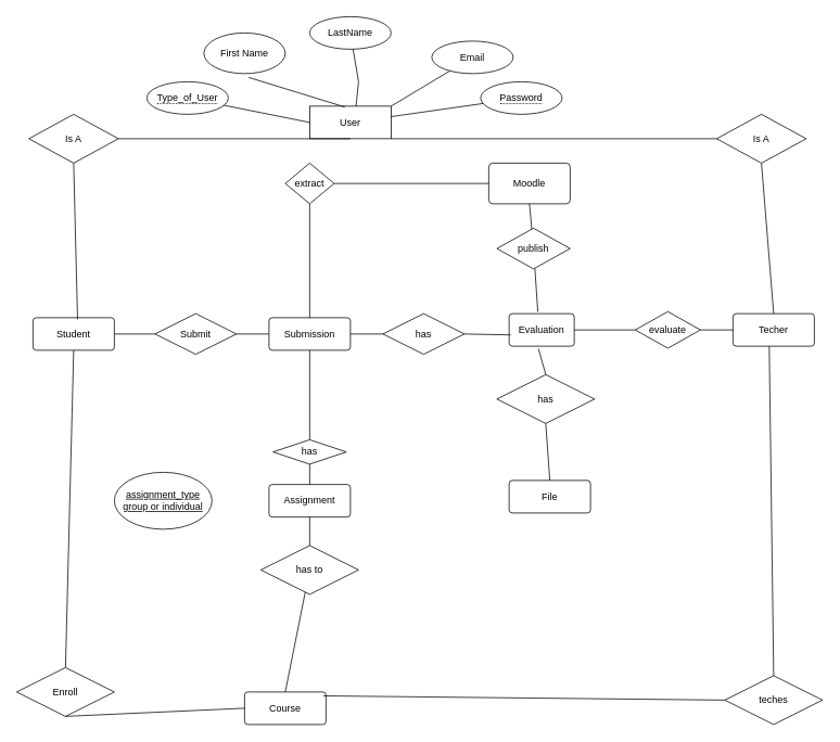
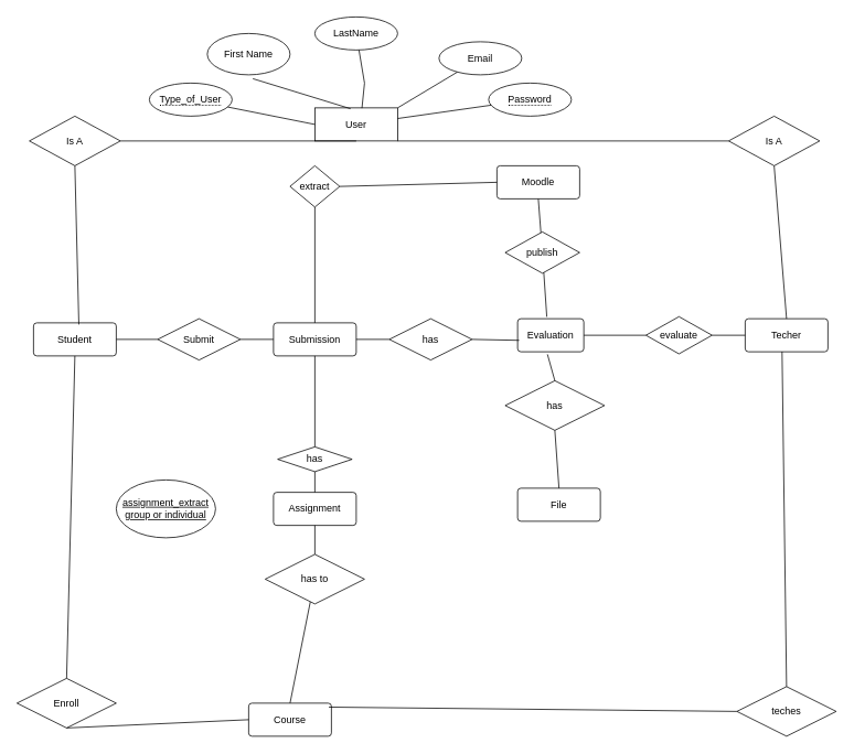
  <mxCell id="0" />
  <mxCell id="1" parent="0" />
  <mxCell id="2" value="First Name" style="ellipse;whiteSpace=wrap;html=1;align=center;" vertex="1" parent="1"><mxGeometry x="250" y="40" width="100" height="50" as="geometry" /></mxCell>
  <mxCell id="3" value="User" style="whiteSpace=wrap;html=1;align=center;" vertex="1" parent="1"><mxGeometry x="380" y="130" width="100" height="40" as="geometry" /></mxCell>
  <mxCell id="4" value="" style="endArrow=none;html=1;rounded=0;entryX=0.431;entryY=0.025;entryDx=0;entryDy=0;entryPerimeter=0;exitX=0.551;exitY=1.094;exitDx=0;exitDy=0;exitPerimeter=0;" edge="1" parent="1" source="2" target="3"><mxGeometry relative="1" as="geometry"><mxPoint x="460" y="80" as="sourcePoint" /><mxPoint x="500" y="130" as="targetPoint" /></mxGeometry></mxCell>
  <mxCell id="5" value="LastName" style="ellipse;whiteSpace=wrap;html=1;align=center;" vertex="1" parent="1"><mxGeometry x="380" y="20" width="100" height="40" as="geometry" /></mxCell>
  <mxCell id="6" value="Email" style="ellipse;whiteSpace=wrap;html=1;align=center;" vertex="1" parent="1"><mxGeometry x="530" y="50" width="100" height="40" as="geometry" /></mxCell>
  <mxCell id="7" value="" style="endArrow=none;html=1;rounded=0;entryX=1;entryY=0;entryDx=0;entryDy=0;" edge="1" parent="1" source="6" target="3"><mxGeometry relative="1" as="geometry"><mxPoint x="365" y="84" as="sourcePoint" /><mxPoint x="403" y="181" as="targetPoint" /></mxGeometry></mxCell>
  <mxCell id="8" value="" style="endArrow=none;html=1;rounded=0;entryX=0.569;entryY=0.008;entryDx=0;entryDy=0;entryPerimeter=0;" edge="1" parent="1" source="5" target="3"><mxGeometry relative="1" as="geometry"><mxPoint x="375" y="94" as="sourcePoint" /><mxPoint x="413" y="191" as="targetPoint" /><Array as="points"><mxPoint x="440" y="100" /></Array></mxGeometry></mxCell>
  <mxCell id="9" value="&lt;span style=&quot;border-bottom: 1px dotted&quot;&gt;Type_of_User&lt;/span&gt;" style="ellipse;whiteSpace=wrap;html=1;align=center;" vertex="1" parent="1"><mxGeometry x="180" y="100" width="100" height="40" as="geometry" /></mxCell>
  <mxCell id="10" value="" style="endArrow=none;html=1;rounded=0;exitX=0;exitY=0.5;exitDx=0;exitDy=0;" edge="1" parent="1" source="3" target="9"><mxGeometry width="50" height="50" relative="1" as="geometry"><mxPoint x="510" y="110" as="sourcePoint" /><mxPoint x="560" y="60" as="targetPoint" /></mxGeometry></mxCell>
  <mxCell id="11" value="&lt;span style=&quot;border-bottom: 1px dotted&quot;&gt;Password&lt;/span&gt;" style="ellipse;whiteSpace=wrap;html=1;align=center;" vertex="1" parent="1"><mxGeometry x="590" y="100" width="100" height="40" as="geometry" /></mxCell>
  <mxCell id="12" value="" style="endArrow=none;html=1;rounded=0;" edge="1" parent="1" source="3" target="11"><mxGeometry relative="1" as="geometry"><mxPoint x="460" y="80" as="sourcePoint" /><mxPoint x="620" y="80" as="targetPoint" /></mxGeometry></mxCell>
  <mxCell id="13" value="Student" style="rounded=1;arcSize=10;whiteSpace=wrap;html=1;align=center;" vertex="1" parent="1"><mxGeometry x="40" y="390" width="100" height="40" as="geometry" /></mxCell>
  <mxCell id="14" value="Techer" style="rounded=1;arcSize=10;whiteSpace=wrap;html=1;align=center;" vertex="1" parent="1"><mxGeometry x="900" y="385" width="100" height="40" as="geometry" /></mxCell>
  <mxCell id="15" value="Assignment" style="rounded=1;arcSize=10;whiteSpace=wrap;html=1;align=center;" vertex="1" parent="1"><mxGeometry x="330" y="595" width="100" height="40" as="geometry" /></mxCell>
  <mxCell id="16" value="Course" style="rounded=1;arcSize=10;whiteSpace=wrap;html=1;align=center;" vertex="1" parent="1"><mxGeometry x="300" y="850" width="100" height="40" as="geometry" /></mxCell>
  <mxCell id="17" value="Submission" style="rounded=1;arcSize=10;whiteSpace=wrap;html=1;align=center;" vertex="1" parent="1"><mxGeometry x="330" y="390" width="100" height="40" as="geometry" /></mxCell>
  <mxCell id="18" value="Evaluation" style="rounded=1;arcSize=10;whiteSpace=wrap;html=1;align=center;" vertex="1" parent="1"><mxGeometry x="625" y="385" width="80" height="40" as="geometry" /></mxCell>
  <mxCell id="19" value="File" style="rounded=1;arcSize=10;whiteSpace=wrap;html=1;align=center;" vertex="1" parent="1"><mxGeometry x="625" y="590" width="100" height="40" as="geometry" /></mxCell>
  <mxCell id="20" value="Is A" style="shape=rhombus;perimeter=rhombusPerimeter;whiteSpace=wrap;html=1;align=center;" vertex="1" parent="1"><mxGeometry x="35" y="140" width="110" height="60" as="geometry" /></mxCell>
  <mxCell id="21" value="Is A" style="shape=rhombus;perimeter=rhombusPerimeter;whiteSpace=wrap;html=1;align=center;" vertex="1" parent="1"><mxGeometry x="880" y="140" width="110" height="60" as="geometry" /></mxCell>
  <mxCell id="22" value="Enroll" style="shape=rhombus;perimeter=rhombusPerimeter;whiteSpace=wrap;html=1;align=center;" vertex="1" parent="1"><mxGeometry x="20" y="820" width="120" height="60" as="geometry" /></mxCell>
  <mxCell id="23" value="teches" style="shape=rhombus;perimeter=rhombusPerimeter;whiteSpace=wrap;html=1;align=center;" vertex="1" parent="1"><mxGeometry x="890" y="830" width="120" height="60" as="geometry" /></mxCell>
  <mxCell id="24" value="" style="endArrow=none;html=1;rounded=0;exitX=0.548;exitY=0.051;exitDx=0;exitDy=0;exitPerimeter=0;entryX=0.5;entryY=1;entryDx=0;entryDy=0;" edge="1" parent="1" source="13" target="20"><mxGeometry relative="1" as="geometry"><mxPoint x="460" y="240" as="sourcePoint" /><mxPoint x="620" y="240" as="targetPoint" /></mxGeometry></mxCell>
  <mxCell id="25" value="" style="endArrow=none;html=1;rounded=0;exitX=1;exitY=0.5;exitDx=0;exitDy=0;entryX=0.5;entryY=1;entryDx=0;entryDy=0;" edge="1" parent="1" source="20" target="3"><mxGeometry relative="1" as="geometry"><mxPoint x="460" y="240" as="sourcePoint" /><mxPoint x="620" y="240" as="targetPoint" /></mxGeometry></mxCell>
  <mxCell id="26" value="" style="endArrow=none;html=1;rounded=0;exitX=0.5;exitY=1;exitDx=0;exitDy=0;entryX=0.5;entryY=0;entryDx=0;entryDy=0;" edge="1" parent="1" source="21" target="14"><mxGeometry relative="1" as="geometry"><mxPoint x="460" y="240" as="sourcePoint" /><mxPoint x="620" y="240" as="targetPoint" /></mxGeometry></mxCell>
  <mxCell id="27" value="" style="endArrow=none;html=1;rounded=0;exitX=1;exitY=1;exitDx=0;exitDy=0;entryX=0;entryY=0.5;entryDx=0;entryDy=0;" edge="1" parent="1" source="3" target="21"><mxGeometry relative="1" as="geometry"><mxPoint x="850" y="140" as="sourcePoint" /><mxPoint x="880" y="240" as="targetPoint" /></mxGeometry></mxCell>
  <mxCell id="28" value="" style="endArrow=none;html=1;rounded=0;exitX=0.969;exitY=0.12;exitDx=0;exitDy=0;exitPerimeter=0;entryX=0;entryY=0.5;entryDx=0;entryDy=0;" edge="1" parent="1" source="16" target="23"><mxGeometry width="50" height="50" relative="1" as="geometry"><mxPoint x="510" y="470" as="sourcePoint" /><mxPoint x="550" y="430" as="targetPoint" /></mxGeometry></mxCell>
  <mxCell id="29" value="" style="endArrow=none;html=1;rounded=0;exitX=0.446;exitY=0.999;exitDx=0;exitDy=0;exitPerimeter=0;entryX=0.5;entryY=0;entryDx=0;entryDy=0;" edge="1" parent="1" source="14" target="23"><mxGeometry width="50" height="50" relative="1" as="geometry"><mxPoint x="497" y="495" as="sourcePoint" /><mxPoint x="560" y="440" as="targetPoint" /></mxGeometry></mxCell>
  <mxCell id="30" value="" style="endArrow=none;html=1;rounded=0;exitX=0.5;exitY=1;exitDx=0;exitDy=0;entryX=0.5;entryY=0;entryDx=0;entryDy=0;" edge="1" parent="1" source="13" target="22"><mxGeometry width="50" height="50" relative="1" as="geometry"><mxPoint x="620" y="350" as="sourcePoint" /><mxPoint x="560" y="380" as="targetPoint" /></mxGeometry></mxCell>
  <mxCell id="31" value="" style="endArrow=none;html=1;rounded=0;exitX=0;exitY=0.5;exitDx=0;exitDy=0;entryX=0.5;entryY=1;entryDx=0;entryDy=0;" edge="1" parent="1" source="16" target="22"><mxGeometry width="50" height="50" relative="1" as="geometry"><mxPoint x="300" y="350" as="sourcePoint" /><mxPoint x="360" y="380" as="targetPoint" /></mxGeometry></mxCell>
  <mxCell id="32" value="" style="endArrow=none;html=1;rounded=0;exitX=0.5;exitY=0;exitDx=0;exitDy=0;entryX=0.5;entryY=1;entryDx=0;entryDy=0;" edge="1" parent="1" source="34" target="15"><mxGeometry width="50" height="50" relative="1" as="geometry"><mxPoint x="400" y="510" as="sourcePoint" /><mxPoint x="360" y="440" as="targetPoint" /></mxGeometry></mxCell>
  <mxCell id="33" value="" style="endArrow=none;html=1;rounded=0;entryX=0.5;entryY=0;entryDx=0;entryDy=0;" edge="1" parent="1" source="34" target="16"><mxGeometry width="50" height="50" relative="1" as="geometry"><mxPoint x="520" y="620" as="sourcePoint" /><mxPoint x="450" y="640" as="targetPoint" /></mxGeometry></mxCell>
  <mxCell id="34" value="has to" style="shape=rhombus;perimeter=rhombusPerimeter;whiteSpace=wrap;html=1;align=center;" vertex="1" parent="1"><mxGeometry x="320" y="670" width="120" height="60" as="geometry" /></mxCell>
  <mxCell id="35" value="has" style="shape=rhombus;perimeter=rhombusPerimeter;whiteSpace=wrap;html=1;align=center;" vertex="1" parent="1"><mxGeometry x="335" y="540" width="90" height="30" as="geometry" /></mxCell>
  <mxCell id="36" value="has" style="shape=rhombus;perimeter=rhombusPerimeter;whiteSpace=wrap;html=1;align=center;" vertex="1" parent="1"><mxGeometry x="470" y="385" width="100" height="50" as="geometry" /></mxCell>
  <mxCell id="37" value="" style="endArrow=none;html=1;rounded=0;entryX=1;entryY=0.5;entryDx=0;entryDy=0;exitX=0;exitY=0.5;exitDx=0;exitDy=0;" edge="1" parent="1" source="36" target="17"><mxGeometry relative="1" as="geometry"><mxPoint x="460" y="500" as="sourcePoint" /><mxPoint x="620" y="500" as="targetPoint" /></mxGeometry></mxCell>
  <mxCell id="38" value="" style="endArrow=none;html=1;rounded=0;entryX=0.024;entryY=0.654;entryDx=0;entryDy=0;exitX=1;exitY=0.5;exitDx=0;exitDy=0;entryPerimeter=0;" edge="1" parent="1" source="36" target="18"><mxGeometry relative="1" as="geometry"><mxPoint x="495" y="430" as="sourcePoint" /><mxPoint x="490" y="470" as="targetPoint" /></mxGeometry></mxCell>
  <mxCell id="39" value="" style="endArrow=none;html=1;rounded=0;exitX=0.5;exitY=0;exitDx=0;exitDy=0;entryX=0.5;entryY=1;entryDx=0;entryDy=0;" edge="1" parent="1" source="35" target="17"><mxGeometry relative="1" as="geometry"><mxPoint x="460" y="640" as="sourcePoint" /><mxPoint x="620" y="640" as="targetPoint" /></mxGeometry></mxCell>
  <mxCell id="40" value="" style="endArrow=none;html=1;rounded=0;exitX=0.5;exitY=1;exitDx=0;exitDy=0;entryX=0.5;entryY=0;entryDx=0;entryDy=0;" edge="1" parent="1" source="35" target="15"><mxGeometry relative="1" as="geometry"><mxPoint x="490" y="550" as="sourcePoint" /><mxPoint x="490" y="510" as="targetPoint" /></mxGeometry></mxCell>
  <mxCell id="41" value="Submit" style="shape=rhombus;perimeter=rhombusPerimeter;whiteSpace=wrap;html=1;align=center;" vertex="1" parent="1"><mxGeometry x="190" y="385" width="100" height="50" as="geometry" /></mxCell>
  <mxCell id="42" value="" style="endArrow=none;html=1;rounded=0;entryX=0;entryY=0.5;entryDx=0;entryDy=0;exitX=1;exitY=0.5;exitDx=0;exitDy=0;" edge="1" parent="1" source="41" target="17"><mxGeometry relative="1" as="geometry"><mxPoint x="460" y="500" as="sourcePoint" /><mxPoint x="620" y="500" as="targetPoint" /></mxGeometry></mxCell>
  <mxCell id="43" value="" style="endArrow=none;html=1;rounded=0;exitX=1;exitY=0.5;exitDx=0;exitDy=0;entryX=0;entryY=0.5;entryDx=0;entryDy=0;" edge="1" parent="1" source="13" target="41"><mxGeometry relative="1" as="geometry"><mxPoint x="460" y="500" as="sourcePoint" /><mxPoint x="620" y="500" as="targetPoint" /></mxGeometry></mxCell>
  <mxCell id="44" value="has" style="shape=rhombus;perimeter=rhombusPerimeter;whiteSpace=wrap;html=1;align=center;" vertex="1" parent="1"><mxGeometry x="610" y="460" width="120" height="60" as="geometry" /></mxCell>
  <mxCell id="45" value="evaluate" style="shape=rhombus;perimeter=rhombusPerimeter;whiteSpace=wrap;html=1;align=center;" vertex="1" parent="1"><mxGeometry x="780" y="382.5" width="80" height="45" as="geometry" /></mxCell>
  <mxCell id="46" value="" style="endArrow=none;html=1;rounded=0;exitX=0.5;exitY=0;exitDx=0;exitDy=0;entryX=0.5;entryY=1;entryDx=0;entryDy=0;" edge="1" parent="1" source="19" target="44"><mxGeometry relative="1" as="geometry"><mxPoint x="460" y="430" as="sourcePoint" /><mxPoint x="620" y="430" as="targetPoint" /></mxGeometry></mxCell>
  <mxCell id="47" value="" style="endArrow=none;html=1;rounded=0;exitX=0.5;exitY=0;exitDx=0;exitDy=0;entryX=0.451;entryY=1.077;entryDx=0;entryDy=0;entryPerimeter=0;" edge="1" parent="1" source="44" target="18"><mxGeometry relative="1" as="geometry"><mxPoint x="460" y="430" as="sourcePoint" /><mxPoint x="620" y="430" as="targetPoint" /></mxGeometry></mxCell>
  <mxCell id="48" value="" style="endArrow=none;html=1;rounded=0;exitX=1;exitY=0.5;exitDx=0;exitDy=0;entryX=0;entryY=0.5;entryDx=0;entryDy=0;" edge="1" parent="1" source="18" target="45"><mxGeometry relative="1" as="geometry"><mxPoint x="460" y="430" as="sourcePoint" /><mxPoint x="620" y="430" as="targetPoint" /></mxGeometry></mxCell>
  <mxCell id="49" value="" style="endArrow=none;html=1;rounded=0;exitX=1;exitY=0.5;exitDx=0;exitDy=0;entryX=0;entryY=0.5;entryDx=0;entryDy=0;" edge="1" parent="1" source="45" target="14"><mxGeometry relative="1" as="geometry"><mxPoint x="710" y="400" as="sourcePoint" /><mxPoint x="760" y="390" as="targetPoint" /></mxGeometry></mxCell>
- <mxCell id="50" value="assignment_type&lt;br&gt;group or individual" style="ellipse;whiteSpace=wrap;html=1;align=center;fontStyle=4;" vertex="1" parent="1"><mxGeometry x="140" y="580" width="120" height="70" as="geometry" /></mxCell>
+ <mxCell id="50" value="assignment_extract&lt;br&gt;group or individual" style="ellipse;whiteSpace=wrap;html=1;align=center;fontStyle=4;" vertex="1" parent="1"><mxGeometry x="140" y="580" width="120" height="70" as="geometry" /></mxCell>
  <mxCell id="51" value="publish" style="shape=rhombus;perimeter=rhombusPerimeter;whiteSpace=wrap;html=1;align=center;" vertex="1" parent="1"><mxGeometry x="610" y="280" width="90" height="50" as="geometry" /></mxCell>
- <mxCell id="52" value="Moodle" style="rounded=1;arcSize=10;whiteSpace=wrap;html=1;align=center;" vertex="1" parent="1"><mxGeometry x="600" y="200" width="100" height="50" as="geometry" /></mxCell>
+ <mxCell id="52" value="Moodle" style="rounded=1;arcSize=10;whiteSpace=wrap;html=1;align=center;" vertex="1" parent="1"><mxGeometry x="600" y="200" width="100" height="40" as="geometry" /></mxCell>
  <mxCell id="53" value="extract" style="shape=rhombus;perimeter=rhombusPerimeter;whiteSpace=wrap;html=1;align=center;" vertex="1" parent="1"><mxGeometry x="350" y="200" width="60" height="50" as="geometry" /></mxCell>
  <mxCell id="54" value="" style="endArrow=none;html=1;rounded=0;exitX=0.5;exitY=0;exitDx=0;exitDy=0;entryX=0.5;entryY=1;entryDx=0;entryDy=0;" edge="1" parent="1" source="17" target="53"><mxGeometry relative="1" as="geometry"><mxPoint x="460" y="430" as="sourcePoint" /><mxPoint x="620" y="430" as="targetPoint" /></mxGeometry></mxCell>
  <mxCell id="55" value="" style="endArrow=none;html=1;rounded=0;entryX=0.5;entryY=1;entryDx=0;entryDy=0;" edge="1" parent="1" source="51" target="52"><mxGeometry relative="1" as="geometry"><mxPoint x="390" y="400" as="sourcePoint" /><mxPoint x="390" y="350" as="targetPoint" /></mxGeometry></mxCell>
  <mxCell id="56" value="" style="endArrow=none;html=1;rounded=0;exitX=0.441;exitY=-0.057;exitDx=0;exitDy=0;exitPerimeter=0;" edge="1" parent="1" source="18" target="51"><mxGeometry relative="1" as="geometry"><mxPoint x="660" y="290" as="sourcePoint" /><mxPoint x="660" y="250" as="targetPoint" /></mxGeometry></mxCell>
  <mxCell id="57" value="" style="endArrow=none;html=1;rounded=0;exitX=0;exitY=0.5;exitDx=0;exitDy=0;entryX=1;entryY=0.5;entryDx=0;entryDy=0;" edge="1" parent="1" source="52" target="53"><mxGeometry relative="1" as="geometry"><mxPoint x="670" y="393" as="sourcePoint" /><mxPoint x="667" y="339" as="targetPoint" /></mxGeometry></mxCell>
